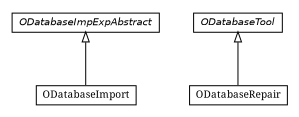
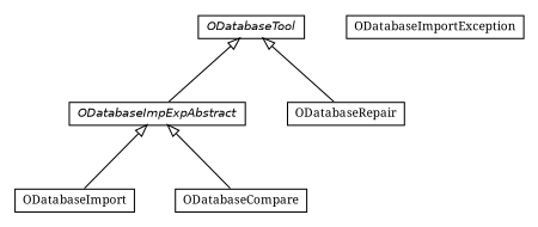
  digraph {
    fontname="Noto Serif"
    nodesep=0.25
    ranksep=0.5
    node [fontcolor=black fontname="Noto Serif" fontsize=10.0 shape=plaintext]
    edge [arrowtail=empty dir=back fontname="Noto Serif" fontsize=10 headport=p labelfontname=Helvetica labelfontsize=10 tailport=p]
    n1 [label=<<table title="com.orientechnologies.orient.core.db.tool.ODatabaseImport" border="0" cellborder="1" cellspacing="0" cellpadding="2" port="p" href="./ODatabaseImport.html"> 		<tr><td><table border="0" cellspacing="0" cellpadding="1"> <tr><td align="center" balign="center"> ODatabaseImport </td></tr> 		</table></td></tr> 		</table>>]
    n2 [label=<<table title="com.orientechnologies.orient.core.db.tool.ODatabaseImpExpAbstract" border="0" cellborder="1" cellspacing="0" cellpadding="2" port="p" href="./ODatabaseImpExpAbstract.html"> 		<tr><td><table border="0" cellspacing="0" cellpadding="1"> <tr><td align="center" balign="center"><font face="Helvetica-Oblique"> ODatabaseImpExpAbstract </font></td></tr> 		</table></td></tr> 		</table>>]
+   n3 [label=<<table title="com.orientechnologies.orient.core.db.tool.ODatabaseCompare" border="0" cellborder="1" cellspacing="0" cellpadding="2" port="p" href="./ODatabaseCompare.html"> 		<tr><td><table border="0" cellspacing="0" cellpadding="1"> <tr><td align="center" balign="center"> ODatabaseCompare </td></tr> 		</table></td></tr> 		</table>>]
+   n4 [label=<<table title="com.orientechnologies.orient.core.db.tool.ODatabaseImportException" border="0" cellborder="1" cellspacing="0" cellpadding="2" port="p" href="./ODatabaseImportException.html"> 		<tr><td><table border="0" cellspacing="0" cellpadding="1"> <tr><td align="center" balign="center"> ODatabaseImportException </td></tr> 		</table></td></tr> 		</table>>]
    n5 [label=<<table title="com.orientechnologies.orient.core.db.tool.ODatabaseRepair" border="0" cellborder="1" cellspacing="0" cellpadding="2" port="p" href="./ODatabaseRepair.html"> 		<tr><td><table border="0" cellspacing="0" cellpadding="1"> <tr><td align="center" balign="center"> ODatabaseRepair </td></tr> 		</table></td></tr> 		</table>>]
    n6 [label=<<table title="com.orientechnologies.orient.core.db.tool.ODatabaseTool" border="0" cellborder="1" cellspacing="0" cellpadding="2" port="p" href="./ODatabaseTool.html"> 		<tr><td><table border="0" cellspacing="0" cellpadding="1"> <tr><td align="center" balign="center"><font face="Helvetica-Oblique"> ODatabaseTool </font></td></tr> 		</table></td></tr> 		</table>>]
    n2 -> n1
+   n2 -> n3
+   n6 -> n2
    n6 -> n5
  }
